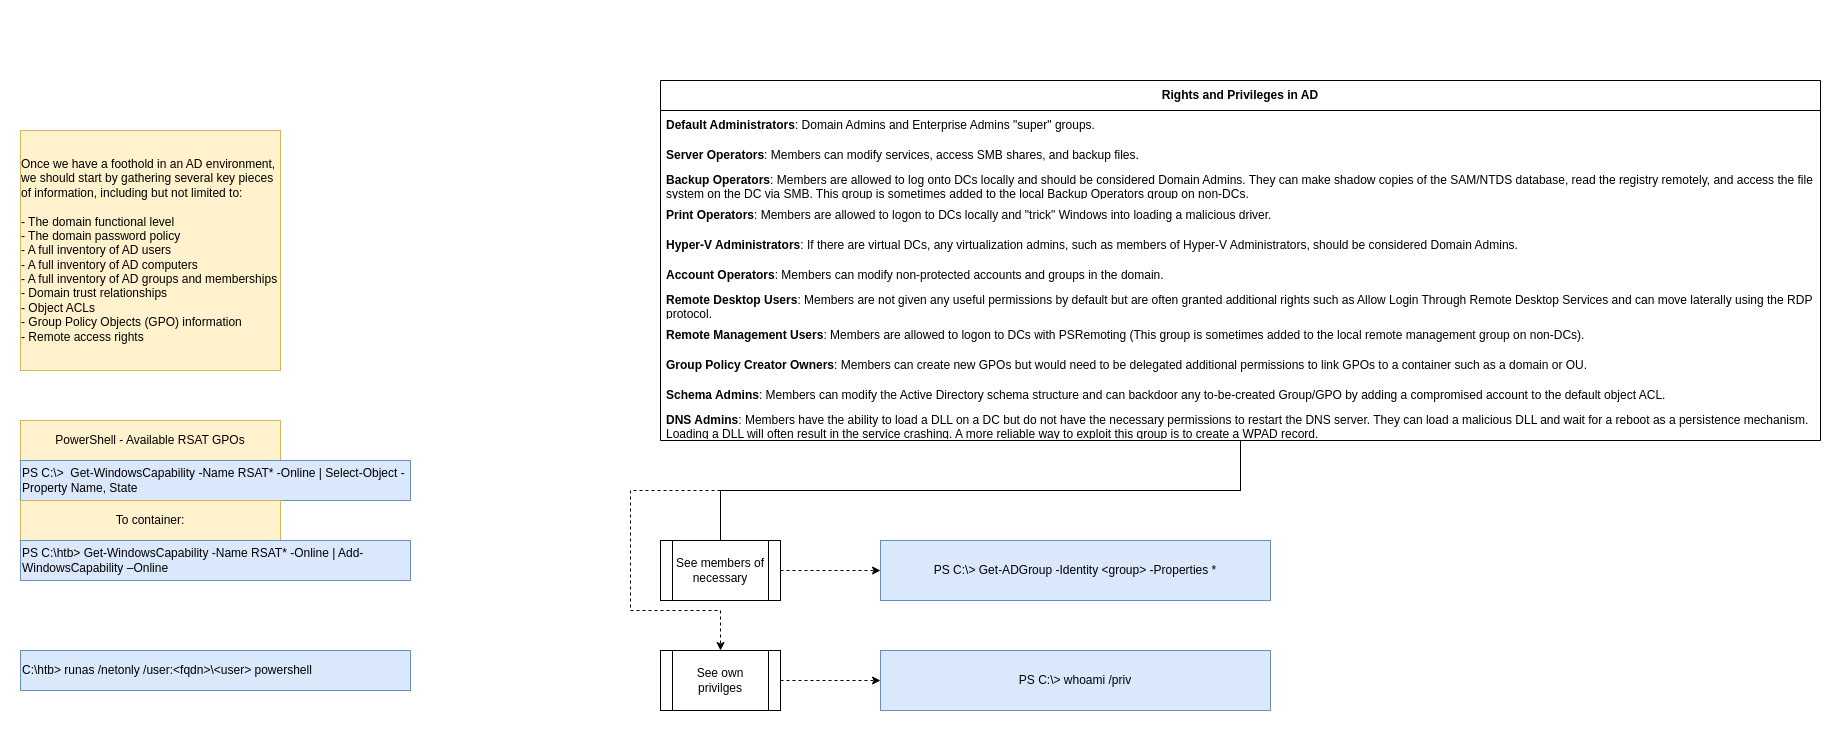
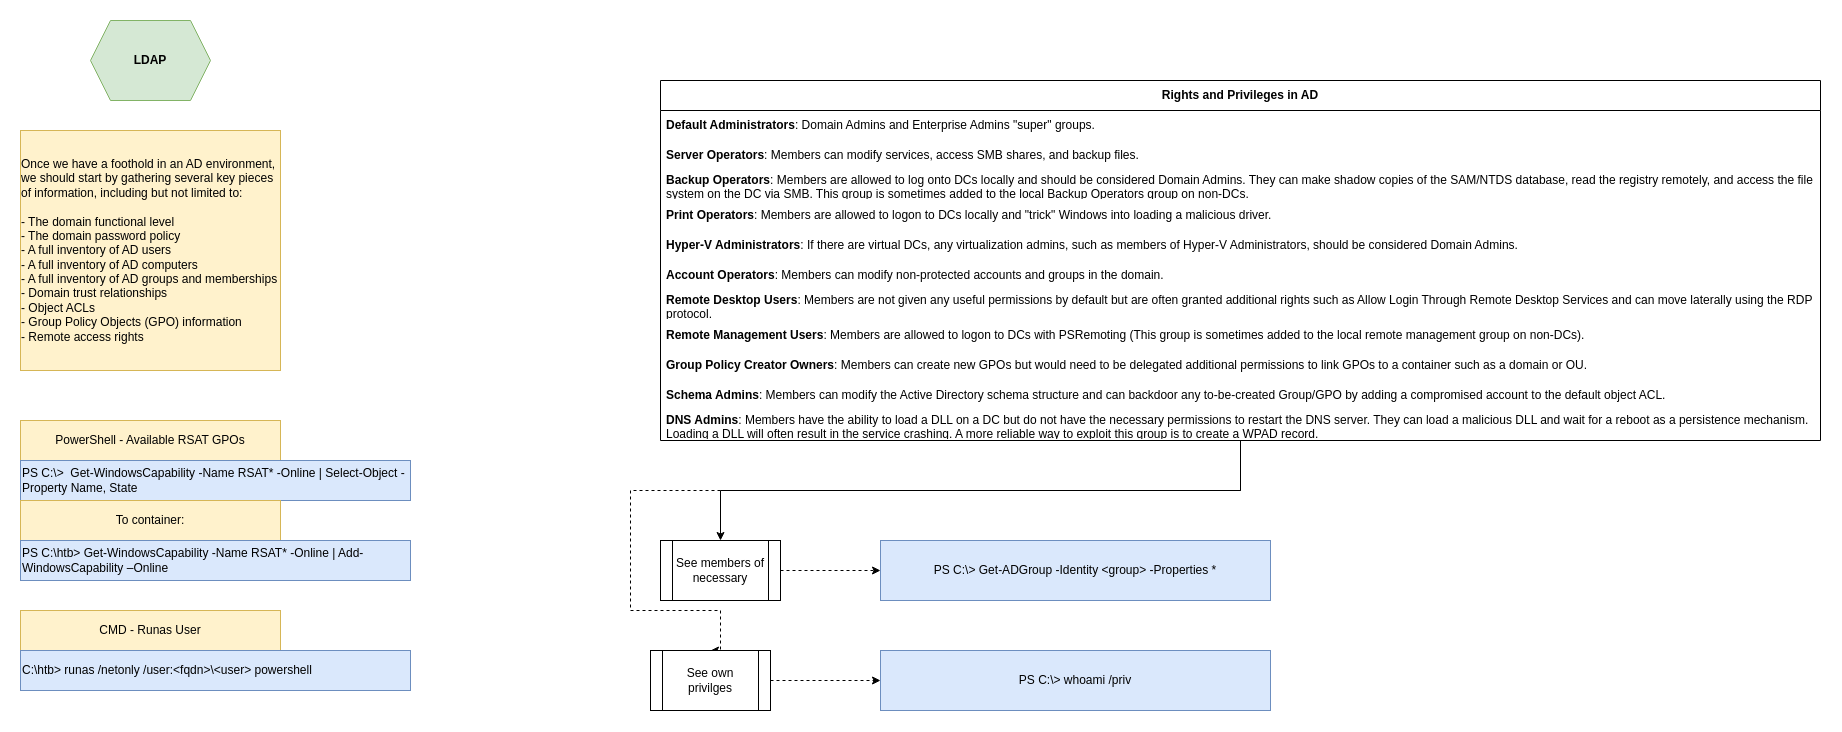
  <mxCell id="0" />
  <mxCell id="1" parent="0" />
+ <mxCell id="2" value="LDAP" style="shape=hexagon;perimeter=hexagonPerimeter2;whiteSpace=wrap;html=1;fixedSize=1;fillColor=#d5e8d4;strokeColor=#82b366;fontStyle=1" vertex="1" parent="1"><mxGeometry x="90" y="20" width="120" height="80" as="geometry" /></mxCell>
  <mxCell id="3" value="&lt;div style=&quot;text-align: left;&quot;&gt;Once we have a foothold in an AD environment, we should start by gathering several key pieces of information, including but not limited to:&lt;/div&gt;&lt;div style=&quot;text-align: left;&quot;&gt;&lt;br&gt;&lt;/div&gt;&lt;div style=&quot;text-align: left;&quot;&gt;- The domain functional level&lt;/div&gt;&lt;div style=&quot;text-align: left;&quot;&gt;- The domain password policy&lt;/div&gt;&lt;div style=&quot;text-align: left;&quot;&gt;- A full inventory of AD users&lt;/div&gt;&lt;div style=&quot;text-align: left;&quot;&gt;- A full inventory of AD computers&lt;/div&gt;&lt;div style=&quot;text-align: left;&quot;&gt;- A full inventory of AD groups and memberships&lt;/div&gt;&lt;div style=&quot;text-align: left;&quot;&gt;- Domain trust relationships&lt;/div&gt;&lt;div style=&quot;text-align: left;&quot;&gt;- Object ACLs&lt;/div&gt;&lt;div style=&quot;text-align: left;&quot;&gt;- Group Policy Objects (GPO) information&lt;/div&gt;&lt;div style=&quot;text-align: left;&quot;&gt;- Remote access rights&lt;/div&gt;" style="rounded=0;whiteSpace=wrap;html=1;fillColor=#fff2cc;strokeColor=#d6b656;" vertex="1" parent="1"><mxGeometry x="20" y="130" width="260" height="240" as="geometry" /></mxCell>
- <mxCell id="4" style="edgeStyle=orthogonalEdgeStyle;rounded=0;orthogonalLoop=1;jettySize=auto;html=1;entryX=0.5;entryY=0;entryDx=0;entryDy=0;endArrow=none;" edge="1" parent="1" source="6" target="19"><mxGeometry relative="1" as="geometry" /></mxCell>
+ <mxCell id="4" style="edgeStyle=orthogonalEdgeStyle;rounded=0;orthogonalLoop=1;jettySize=auto;html=1;entryX=0.5;entryY=0;entryDx=0;entryDy=0;" edge="1" parent="1" source="6" target="19"><mxGeometry relative="1" as="geometry" /></mxCell>
  <mxCell id="5" style="edgeStyle=orthogonalEdgeStyle;rounded=0;orthogonalLoop=1;jettySize=auto;html=1;entryX=0.5;entryY=0;entryDx=0;entryDy=0;dashed=1;" edge="1" parent="1" source="6" target="22"><mxGeometry relative="1" as="geometry"><Array as="points"><mxPoint x="1240" y="490" /><mxPoint x="630" y="490" /><mxPoint x="630" y="610" /><mxPoint x="720" y="610" /></Array></mxGeometry></mxCell>
  <mxCell id="6" value="&lt;b&gt;Rights and Privileges in AD&lt;/b&gt;" style="swimlane;fontStyle=0;childLayout=stackLayout;horizontal=1;startSize=30;horizontalStack=0;resizeParent=1;resizeParentMax=0;resizeLast=0;collapsible=1;marginBottom=0;whiteSpace=wrap;html=1;" vertex="1" parent="1"><mxGeometry x="660" y="80" width="1160" height="360" as="geometry"><mxRectangle x="790" y="150" width="200" height="30" as="alternateBounds" /></mxGeometry></mxCell>
  <mxCell id="7" value="&lt;b&gt;Default Administrators&lt;/b&gt;:&amp;nbsp;&lt;span style=&quot;background-color: transparent;&quot;&gt;Domain Admins and Enterprise Admins &quot;super&quot; groups.&lt;/span&gt;" style="text;strokeColor=none;fillColor=none;align=left;verticalAlign=middle;spacingLeft=4;spacingRight=4;overflow=hidden;points=[[0,0.5],[1,0.5]];portConstraint=eastwest;rotatable=0;whiteSpace=wrap;html=1;" vertex="1" parent="6"><mxGeometry y="30" width="1160" height="30" as="geometry" /></mxCell>
  <mxCell id="8" value="&lt;b&gt;Server Operators&lt;/b&gt;:&amp;nbsp;Members can modify services, access SMB shares, and backup files." style="text;strokeColor=none;fillColor=none;align=left;verticalAlign=middle;spacingLeft=4;spacingRight=4;overflow=hidden;points=[[0,0.5],[1,0.5]];portConstraint=eastwest;rotatable=0;whiteSpace=wrap;html=1;" vertex="1" parent="6"><mxGeometry y="60" width="1160" height="30" as="geometry" /></mxCell>
  <mxCell id="9" value="&lt;div&gt;&lt;b&gt;Backup Operators&lt;/b&gt;:&amp;nbsp;&lt;span style=&quot;background-color: transparent;&quot;&gt;Members are allowed to log onto DCs locally and should be considered Domain Admins. They can make shadow copies of the SAM/NTDS database, read the registry remotely, and access the file system on the DC via SMB. This group is sometimes added to the local Backup Operators group on non-DCs.&lt;/span&gt;&lt;/div&gt;&lt;div&gt;&lt;span style=&quot;background-color: transparent; color: light-dark(rgb(0, 0, 0), rgb(255, 255, 255));&quot;&gt;&lt;br&gt;&lt;/span&gt;&lt;/div&gt;" style="text;strokeColor=none;fillColor=none;align=left;verticalAlign=middle;spacingLeft=4;spacingRight=4;overflow=hidden;points=[[0,0.5],[1,0.5]];portConstraint=eastwest;rotatable=0;whiteSpace=wrap;html=1;" vertex="1" parent="6"><mxGeometry y="90" width="1160" height="30" as="geometry" /></mxCell>
  <mxCell id="10" value="&lt;div&gt;&lt;b&gt;Print Operators&lt;/b&gt;:&amp;nbsp;&lt;span style=&quot;background-color: transparent;&quot;&gt;Members are allowed to logon to DCs locally and &quot;trick&quot; Windows into loading a malicious driver.&lt;/span&gt;&lt;/div&gt;" style="text;strokeColor=none;fillColor=none;align=left;verticalAlign=middle;spacingLeft=4;spacingRight=4;overflow=hidden;points=[[0,0.5],[1,0.5]];portConstraint=eastwest;rotatable=0;whiteSpace=wrap;html=1;" vertex="1" parent="6"><mxGeometry y="120" width="1160" height="30" as="geometry" /></mxCell>
  <mxCell id="11" value="&lt;div&gt;&lt;b&gt;Hyper-V Administrators&lt;/b&gt;:&amp;nbsp;&lt;span style=&quot;background-color: transparent;&quot;&gt;If there are virtual DCs, any virtualization admins, such as members of Hyper-V Administrators, should be considered Domain Admins.&lt;/span&gt;&lt;/div&gt;" style="text;strokeColor=none;fillColor=none;align=left;verticalAlign=middle;spacingLeft=4;spacingRight=4;overflow=hidden;points=[[0,0.5],[1,0.5]];portConstraint=eastwest;rotatable=0;whiteSpace=wrap;html=1;" vertex="1" parent="6"><mxGeometry y="150" width="1160" height="30" as="geometry" /></mxCell>
  <mxCell id="12" value="&lt;div&gt;&lt;b&gt;Account Operators&lt;/b&gt;:&amp;nbsp;&lt;span style=&quot;background-color: transparent;&quot;&gt;Members can modify non-protected accounts and groups in the domain.&lt;/span&gt;&lt;/div&gt;" style="text;strokeColor=none;fillColor=none;align=left;verticalAlign=middle;spacingLeft=4;spacingRight=4;overflow=hidden;points=[[0,0.5],[1,0.5]];portConstraint=eastwest;rotatable=0;whiteSpace=wrap;html=1;" vertex="1" parent="6"><mxGeometry y="180" width="1160" height="30" as="geometry" /></mxCell>
  <mxCell id="13" value="&lt;div&gt;&lt;b&gt;Remote Desktop Users&lt;/b&gt;:&amp;nbsp;&lt;span style=&quot;background-color: transparent;&quot;&gt;Members are not given any useful permissions by default but are often granted additional rights such as Allow Login Through Remote Desktop Services and can move laterally using the RDP protocol.&lt;/span&gt;&lt;/div&gt;&lt;div&gt;&lt;span style=&quot;background-color: transparent; color: light-dark(rgb(0, 0, 0), rgb(255, 255, 255));&quot;&gt;&lt;br&gt;&lt;/span&gt;&lt;/div&gt;" style="text;strokeColor=none;fillColor=none;align=left;verticalAlign=middle;spacingLeft=4;spacingRight=4;overflow=hidden;points=[[0,0.5],[1,0.5]];portConstraint=eastwest;rotatable=0;whiteSpace=wrap;html=1;" vertex="1" parent="6"><mxGeometry y="210" width="1160" height="30" as="geometry" /></mxCell>
  <mxCell id="14" value="&lt;div&gt;&lt;b&gt;Remote Management Users&lt;/b&gt;:&amp;nbsp;&lt;span style=&quot;background-color: transparent;&quot;&gt;Members are allowed to logon to DCs with PSRemoting (This group is sometimes added to the local remote management group on non-DCs).&lt;/span&gt;&lt;/div&gt;" style="text;strokeColor=none;fillColor=none;align=left;verticalAlign=middle;spacingLeft=4;spacingRight=4;overflow=hidden;points=[[0,0.5],[1,0.5]];portConstraint=eastwest;rotatable=0;whiteSpace=wrap;html=1;" vertex="1" parent="6"><mxGeometry y="240" width="1160" height="30" as="geometry" /></mxCell>
  <mxCell id="15" value="&lt;div&gt;&lt;b&gt;Group Policy Creator Owners&lt;/b&gt;:&amp;nbsp;&lt;span style=&quot;background-color: transparent;&quot;&gt;Members can create new GPOs but would need to be delegated additional permissions to link GPOs to a container such as a domain or OU.&lt;/span&gt;&lt;/div&gt;" style="text;strokeColor=none;fillColor=none;align=left;verticalAlign=middle;spacingLeft=4;spacingRight=4;overflow=hidden;points=[[0,0.5],[1,0.5]];portConstraint=eastwest;rotatable=0;whiteSpace=wrap;html=1;" vertex="1" parent="6"><mxGeometry y="270" width="1160" height="30" as="geometry" /></mxCell>
  <mxCell id="16" value="&lt;div&gt;&lt;b&gt;Schema Admins&lt;/b&gt;:&amp;nbsp;&lt;span style=&quot;background-color: transparent;&quot;&gt;Members can modify the Active Directory schema structure and can backdoor any to-be-created Group/GPO by adding a compromised account to the default object ACL.&lt;/span&gt;&lt;/div&gt;" style="text;strokeColor=none;fillColor=none;align=left;verticalAlign=middle;spacingLeft=4;spacingRight=4;overflow=hidden;points=[[0,0.5],[1,0.5]];portConstraint=eastwest;rotatable=0;whiteSpace=wrap;html=1;" vertex="1" parent="6"><mxGeometry y="300" width="1160" height="30" as="geometry" /></mxCell>
  <mxCell id="17" value="&lt;div&gt;&lt;b&gt;DNS Admins&lt;/b&gt;:&amp;nbsp;&lt;span style=&quot;background-color: transparent;&quot;&gt;Members have the ability to load a DLL on a DC but do not have the necessary permissions to restart the DNS server. They can load a malicious DLL and wait for a reboot as a persistence mechanism. Loading a DLL will often result in the service crashing. A more reliable way to exploit this group is to create a WPAD record.&lt;/span&gt;&lt;/div&gt;" style="text;strokeColor=none;fillColor=none;align=left;verticalAlign=middle;spacingLeft=4;spacingRight=4;overflow=hidden;points=[[0,0.5],[1,0.5]];portConstraint=eastwest;rotatable=0;whiteSpace=wrap;html=1;" vertex="1" parent="6"><mxGeometry y="330" width="1160" height="30" as="geometry" /></mxCell>
  <mxCell id="18" style="edgeStyle=orthogonalEdgeStyle;rounded=0;orthogonalLoop=1;jettySize=auto;html=1;exitX=1;exitY=0.5;exitDx=0;exitDy=0;entryX=0;entryY=0.5;entryDx=0;entryDy=0;dashed=1;" edge="1" parent="1" source="19" target="20"><mxGeometry relative="1" as="geometry" /></mxCell>
  <mxCell id="19" value="See members of necessary" style="shape=process;whiteSpace=wrap;html=1;backgroundOutline=1;" vertex="1" parent="1"><mxGeometry x="660" y="540" width="120" height="60" as="geometry" /></mxCell>
  <mxCell id="20" value="&lt;div&gt;PS C:\&amp;gt; Get-ADGroup -Identity &amp;lt;group&amp;gt; -Properties *&lt;/div&gt;" style="whiteSpace=wrap;html=1;rounded=0;fillColor=#dae8fc;strokeColor=#6c8ebf;" vertex="1" parent="1"><mxGeometry x="880" y="540" width="390" height="60" as="geometry" /></mxCell>
  <mxCell id="21" style="edgeStyle=orthogonalEdgeStyle;rounded=0;orthogonalLoop=1;jettySize=auto;html=1;exitX=1;exitY=0.5;exitDx=0;exitDy=0;entryX=0;entryY=0.5;entryDx=0;entryDy=0;dashed=1;" edge="1" parent="1" source="22" target="23"><mxGeometry relative="1" as="geometry" /></mxCell>
- <mxCell id="22" value="See own privilges" style="shape=process;whiteSpace=wrap;html=1;backgroundOutline=1;" vertex="1" parent="1"><mxGeometry x="660" y="650" width="120" height="60" as="geometry" /></mxCell>
+ <mxCell id="22" value="See own privilges" style="shape=process;whiteSpace=wrap;html=1;backgroundOutline=1;" vertex="1" parent="1"><mxGeometry x="650" y="650" width="120" height="60" as="geometry" /></mxCell>
  <mxCell id="23" value="&lt;div&gt;PS C:\&amp;gt; whoami /priv&lt;/div&gt;" style="whiteSpace=wrap;html=1;rounded=0;fillColor=#dae8fc;strokeColor=#6c8ebf;" vertex="1" parent="1"><mxGeometry x="880" y="650" width="390" height="60" as="geometry" /></mxCell>
  <mxCell id="24" value="&lt;div style=&quot;text-align: left;&quot;&gt;&lt;div&gt;PowerShell - Available RSAT GPOs&lt;/div&gt;&lt;/div&gt;" style="rounded=0;whiteSpace=wrap;html=1;fillColor=#fff2cc;strokeColor=#d6b656;" vertex="1" parent="1"><mxGeometry x="20" y="420" width="260" height="40" as="geometry" /></mxCell>
  <mxCell id="25" value="&lt;div&gt;PS C:\&amp;gt;&amp;nbsp; Get-WindowsCapability -Name RSAT* -Online | Select-Object -Property Name, State&lt;/div&gt;" style="whiteSpace=wrap;html=1;rounded=0;fillColor=#dae8fc;strokeColor=#6c8ebf;align=left;" vertex="1" parent="1"><mxGeometry x="20" y="460" width="390" height="40" as="geometry" /></mxCell>
  <mxCell id="26" value="&lt;div style=&quot;text-align: left;&quot;&gt;&lt;div&gt;To container:&lt;/div&gt;&lt;/div&gt;" style="rounded=0;whiteSpace=wrap;html=1;fillColor=#fff2cc;strokeColor=#d6b656;" vertex="1" parent="1"><mxGeometry x="20" y="500" width="260" height="40" as="geometry" /></mxCell>
  <mxCell id="27" value="&lt;div&gt;PS C:\htb&amp;gt; Get-WindowsCapability -Name RSAT* -Online | Add-WindowsCapability –Online&lt;/div&gt;" style="whiteSpace=wrap;html=1;rounded=0;fillColor=#dae8fc;strokeColor=#6c8ebf;align=left;" vertex="1" parent="1"><mxGeometry x="20" y="540" width="390" height="40" as="geometry" /></mxCell>
+ <mxCell id="28" value="&lt;div style=&quot;text-align: left;&quot;&gt;&lt;div&gt;CMD - Runas User&lt;/div&gt;&lt;/div&gt;" style="rounded=0;whiteSpace=wrap;html=1;fillColor=#fff2cc;strokeColor=#d6b656;" vertex="1" parent="1"><mxGeometry x="20" y="610" width="260" height="40" as="geometry" /></mxCell>
  <mxCell id="29" value="&lt;div&gt;C:\htb&amp;gt; runas /netonly /user:&amp;lt;fqdn&amp;gt;\&amp;lt;user&amp;gt; powershell&lt;/div&gt;" style="whiteSpace=wrap;html=1;rounded=0;fillColor=#dae8fc;strokeColor=#6c8ebf;align=left;" vertex="1" parent="1"><mxGeometry x="20" y="650" width="390" height="40" as="geometry" /></mxCell>
